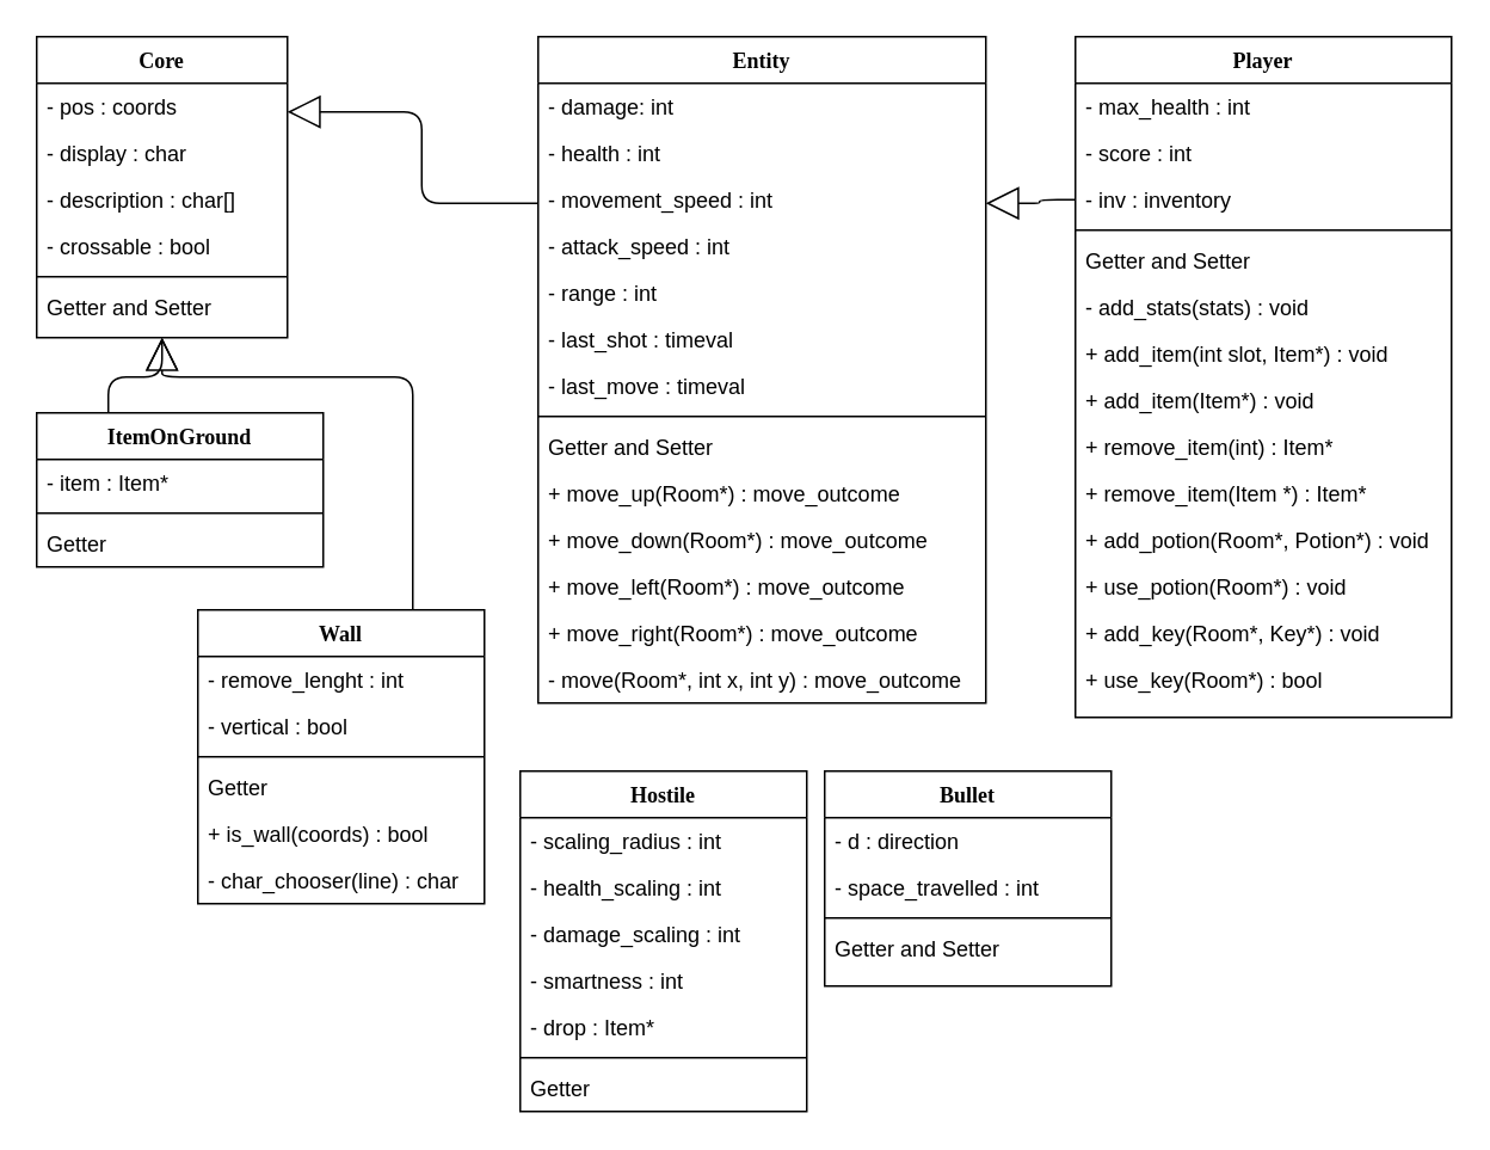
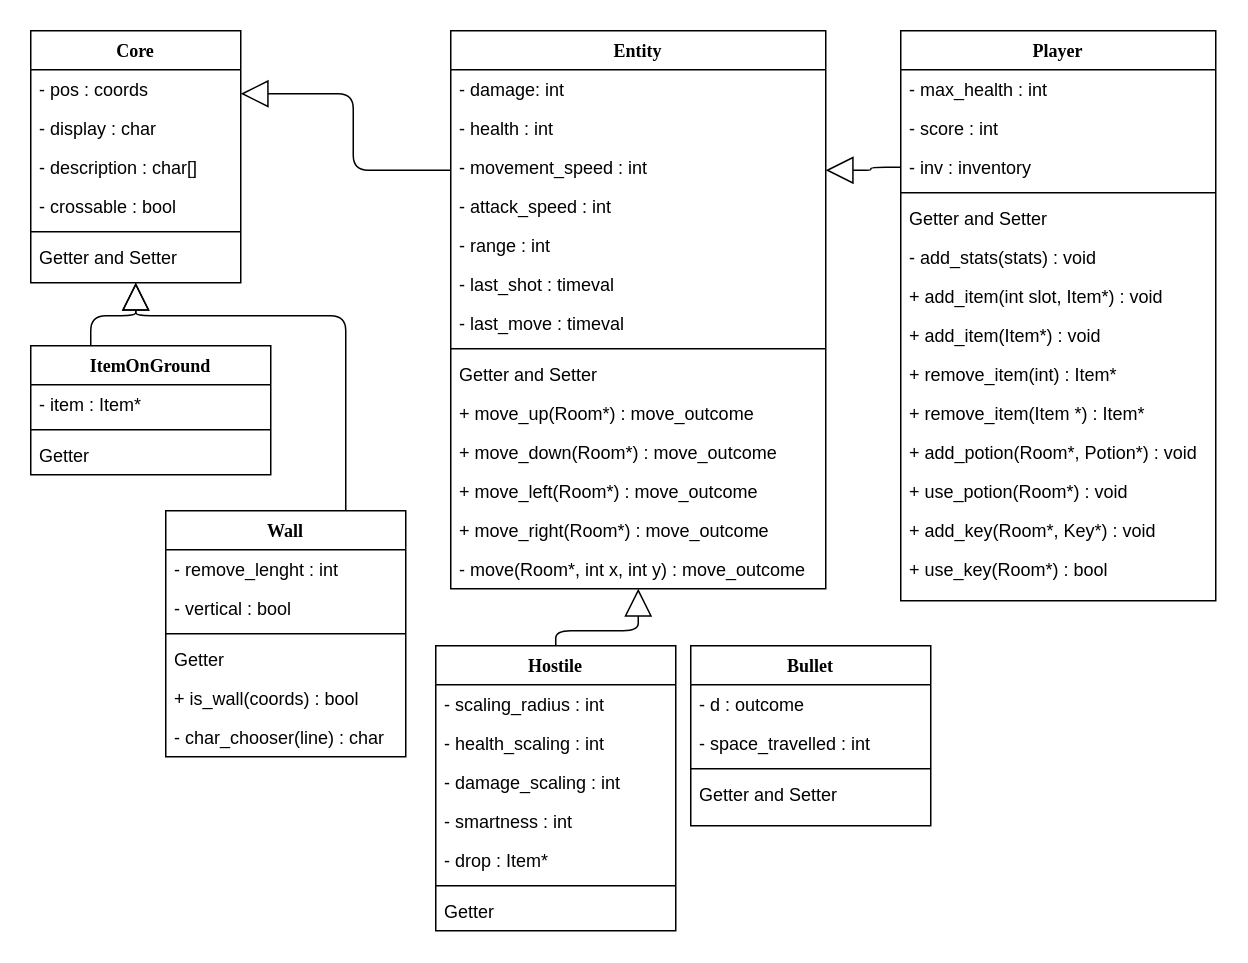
  <mxCell id="0" />
  <mxCell id="1" parent="0" />
  <mxCell id="2" value="Core" style="swimlane;fontStyle=1;align=center;verticalAlign=top;childLayout=stackLayout;horizontal=1;startSize=26;horizontalStack=0;resizeParent=1;resizeLast=0;collapsible=1;marginBottom=0;rounded=0;shadow=0;strokeWidth=1;fontFamily=Verdana;" parent="1" vertex="1"><mxGeometry width="140" height="168" as="geometry" x="20" y="20"><mxRectangle x="230" y="140" width="160" height="26" as="alternateBounds" /></mxGeometry></mxCell>
  <mxCell id="3" value="- pos : coords" style="text;align=left;verticalAlign=top;spacingLeft=4;spacingRight=4;overflow=hidden;rotatable=0;points=[[0,0.5],[1,0.5]];portConstraint=eastwest;" parent="2" vertex="1"><mxGeometry y="26" width="140" height="26" as="geometry" /></mxCell>
  <mxCell id="4" value="- display : char" style="text;align=left;verticalAlign=top;spacingLeft=4;spacingRight=4;overflow=hidden;rotatable=0;points=[[0,0.5],[1,0.5]];portConstraint=eastwest;rounded=0;shadow=0;html=0;" parent="2" vertex="1"><mxGeometry y="52" width="140" height="26" as="geometry" /></mxCell>
  <mxCell id="5" value="- description : char[]" style="text;align=left;verticalAlign=top;spacingLeft=4;spacingRight=4;overflow=hidden;rotatable=0;points=[[0,0.5],[1,0.5]];portConstraint=eastwest;rounded=0;shadow=0;html=0;" parent="2" vertex="1"><mxGeometry y="78" width="140" height="26" as="geometry" /></mxCell>
  <mxCell id="6" value="- crossable : bool" style="text;align=left;verticalAlign=top;spacingLeft=4;spacingRight=4;overflow=hidden;rotatable=0;points=[[0,0.5],[1,0.5]];portConstraint=eastwest;rounded=0;shadow=0;html=0;" parent="2" vertex="1"><mxGeometry y="104" width="140" height="26" as="geometry" /></mxCell>
  <mxCell id="7" value="" style="line;html=1;strokeWidth=1;align=left;verticalAlign=middle;spacingTop=-1;spacingLeft=3;spacingRight=3;rotatable=0;labelPosition=right;points=[];portConstraint=eastwest;" parent="2" vertex="1"><mxGeometry y="130" width="140" height="8" as="geometry" /></mxCell>
  <mxCell id="8" value="Getter and Setter" style="text;align=left;verticalAlign=top;spacingLeft=4;spacingRight=4;overflow=hidden;rotatable=0;points=[[0,0.5],[1,0.5]];portConstraint=eastwest;" parent="2" vertex="1"><mxGeometry y="138" width="140" height="26" as="geometry" /></mxCell>
  <mxCell id="9" style="edgeStyle=orthogonalEdgeStyle;rounded=1;orthogonalLoop=1;jettySize=auto;html=1;entryX=1;entryY=0.25;entryDx=0;entryDy=0;labelBackgroundColor=none;endArrow=block;fontSize=12;fontFamily=Verdana;startFill=0;startSize=8;endFill=0;endSize=16;exitX=0;exitY=0.25;exitDx=0;exitDy=0;" edge="1" parent="1" source="10" target="2"><mxGeometry relative="1" as="geometry" /></mxCell>
  <mxCell id="10" value="Entity" style="swimlane;fontStyle=1;align=center;verticalAlign=top;childLayout=stackLayout;horizontal=1;startSize=26;horizontalStack=0;resizeParent=1;resizeLast=0;collapsible=1;marginBottom=0;rounded=0;shadow=0;strokeWidth=1;fontFamily=Verdana;" parent="1" vertex="1"><mxGeometry x="300" width="250" height="372" as="geometry" y="20"><mxRectangle x="130" y="380" width="160" height="26" as="alternateBounds" /></mxGeometry></mxCell>
  <mxCell id="11" value="- damage: int" style="text;align=left;verticalAlign=top;spacingLeft=4;spacingRight=4;overflow=hidden;rotatable=0;points=[[0,0.5],[1,0.5]];portConstraint=eastwest;rounded=0;shadow=0;html=0;" parent="10" vertex="1"><mxGeometry y="26" width="250" height="26" as="geometry" /></mxCell>
  <mxCell id="12" value="- health : int" style="text;align=left;verticalAlign=top;spacingLeft=4;spacingRight=4;overflow=hidden;rotatable=0;points=[[0,0.5],[1,0.5]];portConstraint=eastwest;rounded=0;shadow=0;html=0;" parent="10" vertex="1"><mxGeometry y="52" width="250" height="26" as="geometry" /></mxCell>
  <mxCell id="13" value="- movement_speed : int" style="text;align=left;verticalAlign=top;spacingLeft=4;spacingRight=4;overflow=hidden;rotatable=0;points=[[0,0.5],[1,0.5]];portConstraint=eastwest;rounded=0;shadow=0;html=0;" parent="10" vertex="1"><mxGeometry y="78" width="250" height="26" as="geometry" /></mxCell>
  <mxCell id="14" value="- attack_speed : int" style="text;align=left;verticalAlign=top;spacingLeft=4;spacingRight=4;overflow=hidden;rotatable=0;points=[[0,0.5],[1,0.5]];portConstraint=eastwest;rounded=0;shadow=0;html=0;" parent="10" vertex="1"><mxGeometry y="104" width="250" height="26" as="geometry" /></mxCell>
  <mxCell id="15" value="- range : int" style="text;align=left;verticalAlign=top;spacingLeft=4;spacingRight=4;overflow=hidden;rotatable=0;points=[[0,0.5],[1,0.5]];portConstraint=eastwest;rounded=0;shadow=0;html=0;" parent="10" vertex="1"><mxGeometry y="130" width="250" height="26" as="geometry" /></mxCell>
  <mxCell id="16" value="- last_shot : timeval" style="text;align=left;verticalAlign=top;spacingLeft=4;spacingRight=4;overflow=hidden;rotatable=0;points=[[0,0.5],[1,0.5]];portConstraint=eastwest;rounded=0;shadow=0;html=0;" parent="10" vertex="1"><mxGeometry y="156" width="250" height="26" as="geometry" /></mxCell>
  <mxCell id="17" value="- last_move : timeval" style="text;align=left;verticalAlign=top;spacingLeft=4;spacingRight=4;overflow=hidden;rotatable=0;points=[[0,0.5],[1,0.5]];portConstraint=eastwest;rounded=0;shadow=0;html=0;" parent="10" vertex="1"><mxGeometry y="182" width="250" height="26" as="geometry" /></mxCell>
  <mxCell id="18" value="" style="line;html=1;strokeWidth=1;align=left;verticalAlign=middle;spacingTop=-1;spacingLeft=3;spacingRight=3;rotatable=0;labelPosition=right;points=[];portConstraint=eastwest;" parent="10" vertex="1"><mxGeometry y="208" width="250" height="8" as="geometry" /></mxCell>
  <mxCell id="19" value="Getter and Setter" style="text;align=left;verticalAlign=top;spacingLeft=4;spacingRight=4;overflow=hidden;rotatable=0;points=[[0,0.5],[1,0.5]];portConstraint=eastwest;" parent="10" vertex="1"><mxGeometry y="216" width="250" height="26" as="geometry" /></mxCell>
  <mxCell id="20" value="+ move_up(Room*) : move_outcome" style="text;align=left;verticalAlign=top;spacingLeft=4;spacingRight=4;overflow=hidden;rotatable=0;points=[[0,0.5],[1,0.5]];portConstraint=eastwest;fontStyle=0" parent="10" vertex="1"><mxGeometry y="242" width="250" height="26" as="geometry" /></mxCell>
  <mxCell id="21" value="+ move_down(Room*) : move_outcome        " style="text;align=left;verticalAlign=top;spacingLeft=4;spacingRight=4;overflow=hidden;rotatable=0;points=[[0,0.5],[1,0.5]];portConstraint=eastwest;fontStyle=0" parent="10" vertex="1"><mxGeometry y="268" width="250" height="26" as="geometry" /></mxCell>
  <mxCell id="22" value="+ move_left(Room*) : move_outcome" style="text;align=left;verticalAlign=top;spacingLeft=4;spacingRight=4;overflow=hidden;rotatable=0;points=[[0,0.5],[1,0.5]];portConstraint=eastwest;fontStyle=0" parent="10" vertex="1"><mxGeometry y="294" width="250" height="26" as="geometry" /></mxCell>
  <mxCell id="23" value="+ move_right(Room*) : move_outcome" style="text;align=left;verticalAlign=top;spacingLeft=4;spacingRight=4;overflow=hidden;rotatable=0;points=[[0,0.5],[1,0.5]];portConstraint=eastwest;fontStyle=0" parent="10" vertex="1"><mxGeometry y="320" width="250" height="26" as="geometry" /></mxCell>
  <mxCell id="24" value="- move(Room*, int x, int y) : move_outcome" style="text;align=left;verticalAlign=top;spacingLeft=4;spacingRight=4;overflow=hidden;rotatable=0;points=[[0,0.5],[1,0.5]];portConstraint=eastwest;fontStyle=0" parent="10" vertex="1"><mxGeometry y="346" width="250" height="26" as="geometry" /></mxCell>
- <mxCell id="25" style="edgeStyle=orthogonalEdgeStyle;rounded=1;orthogonalLoop=1;jettySize=auto;html=1;exitX=0.25;exitY=0;exitDx=0;exitDy=0;entryX=0.5;entryY=1;entryDx=0;entryDy=0;fontFamily=Verdana;startArrow=none;startFill=0;endArrow=open;endFill=0;labelBackgroundColor=none;fontSize=12;startSize=8;endSize=16;" edge="1" parent="1" source="26" target="2"><mxGeometry relative="1" as="geometry" /></mxCell>
+ <mxCell id="25" style="edgeStyle=orthogonalEdgeStyle;rounded=1;orthogonalLoop=1;jettySize=auto;html=1;exitX=0.25;exitY=0;exitDx=0;exitDy=0;entryX=0.5;entryY=1;entryDx=0;entryDy=0;fontFamily=Verdana;startArrow=none;startFill=0;endArrow=block;endFill=0;labelBackgroundColor=none;fontSize=12;startSize=8;endSize=16;" edge="1" parent="1" source="26" target="2"><mxGeometry relative="1" as="geometry" /></mxCell>
  <mxCell id="26" value="ItemOnGround" style="swimlane;fontStyle=1;align=center;verticalAlign=top;childLayout=stackLayout;horizontal=1;startSize=26;horizontalStack=0;resizeParent=1;resizeLast=0;collapsible=1;marginBottom=0;rounded=0;shadow=0;strokeWidth=1;fontFamily=Verdana;" parent="1" vertex="1"><mxGeometry y="230" width="160" height="86" as="geometry" x="20"><mxRectangle x="340" y="380" width="170" height="26" as="alternateBounds" /></mxGeometry></mxCell>
  <mxCell id="27" value="- item : Item*" style="text;align=left;verticalAlign=top;spacingLeft=4;spacingRight=4;overflow=hidden;rotatable=0;points=[[0,0.5],[1,0.5]];portConstraint=eastwest;" parent="26" vertex="1"><mxGeometry y="26" width="160" height="26" as="geometry" /></mxCell>
  <mxCell id="28" value="" style="line;html=1;strokeWidth=1;align=left;verticalAlign=middle;spacingTop=-1;spacingLeft=3;spacingRight=3;rotatable=0;labelPosition=right;points=[];portConstraint=eastwest;" parent="26" vertex="1"><mxGeometry y="52" width="160" height="8" as="geometry" /></mxCell>
  <mxCell id="29" value="Getter" style="text;align=left;verticalAlign=top;spacingLeft=4;spacingRight=4;overflow=hidden;rotatable=0;points=[[0,0.5],[1,0.5]];portConstraint=eastwest;" parent="26" vertex="1"><mxGeometry y="60" width="160" height="26" as="geometry" /></mxCell>
  <mxCell id="30" style="edgeStyle=orthogonalEdgeStyle;rounded=1;orthogonalLoop=1;jettySize=auto;html=1;exitX=0.75;exitY=0;exitDx=0;exitDy=0;entryX=0.5;entryY=1;entryDx=0;entryDy=0;fontFamily=Verdana;startArrow=none;startFill=0;endArrow=block;endFill=0;labelBackgroundColor=none;fontSize=12;startSize=8;endSize=16;" edge="1" parent="1" source="31" target="2"><mxGeometry relative="1" as="geometry"><Array as="points"><mxPoint x="230" y="210" /><mxPoint x="90" y="210" /></Array></mxGeometry></mxCell>
  <mxCell id="31" value="Wall" style="swimlane;fontStyle=1;align=center;verticalAlign=top;childLayout=stackLayout;horizontal=1;startSize=26;horizontalStack=0;resizeParent=1;resizeLast=0;collapsible=1;marginBottom=0;rounded=0;shadow=0;strokeWidth=1;fontFamily=Verdana;" parent="1" vertex="1"><mxGeometry x="110" y="340" width="160" height="164" as="geometry"><mxRectangle x="340" y="380" width="170" height="26" as="alternateBounds" /></mxGeometry></mxCell>
  <mxCell id="32" value="- remove_lenght : int" style="text;align=left;verticalAlign=top;spacingLeft=4;spacingRight=4;overflow=hidden;rotatable=0;points=[[0,0.5],[1,0.5]];portConstraint=eastwest;" parent="31" vertex="1"><mxGeometry y="26" width="160" height="26" as="geometry" /></mxCell>
  <mxCell id="33" value="- vertical : bool" style="text;align=left;verticalAlign=top;spacingLeft=4;spacingRight=4;overflow=hidden;rotatable=0;points=[[0,0.5],[1,0.5]];portConstraint=eastwest;" parent="31" vertex="1"><mxGeometry y="52" width="160" height="26" as="geometry" /></mxCell>
  <mxCell id="34" value="" style="line;html=1;strokeWidth=1;align=left;verticalAlign=middle;spacingTop=-1;spacingLeft=3;spacingRight=3;rotatable=0;labelPosition=right;points=[];portConstraint=eastwest;" parent="31" vertex="1"><mxGeometry y="78" width="160" height="8" as="geometry" /></mxCell>
  <mxCell id="35" value="Getter" style="text;align=left;verticalAlign=top;spacingLeft=4;spacingRight=4;overflow=hidden;rotatable=0;points=[[0,0.5],[1,0.5]];portConstraint=eastwest;" parent="31" vertex="1"><mxGeometry y="86" width="160" height="26" as="geometry" /></mxCell>
  <mxCell id="36" value="+ is_wall(coords) : bool" style="text;align=left;verticalAlign=top;spacingLeft=4;spacingRight=4;overflow=hidden;rotatable=0;points=[[0,0.5],[1,0.5]];portConstraint=eastwest;" parent="31" vertex="1"><mxGeometry y="112" width="160" height="26" as="geometry" /></mxCell>
  <mxCell id="37" value="- char_chooser(line) : char" style="text;align=left;verticalAlign=top;spacingLeft=4;spacingRight=4;overflow=hidden;rotatable=0;points=[[0,0.5],[1,0.5]];portConstraint=eastwest;" vertex="1" parent="31"><mxGeometry y="138" width="160" height="26" as="geometry" /></mxCell>
  <mxCell id="38" value="Bullet" style="swimlane;fontStyle=1;align=center;verticalAlign=top;childLayout=stackLayout;horizontal=1;startSize=26;horizontalStack=0;resizeParent=1;resizeLast=0;collapsible=1;marginBottom=0;rounded=0;shadow=0;strokeWidth=1;fontFamily=Verdana;" parent="1" vertex="1"><mxGeometry x="460" y="430" width="160" height="120" as="geometry"><mxRectangle x="340" y="380" width="170" height="26" as="alternateBounds" /></mxGeometry></mxCell>
- <mxCell id="39" value="- d : direction" style="text;align=left;verticalAlign=top;spacingLeft=4;spacingRight=4;overflow=hidden;rotatable=0;points=[[0,0.5],[1,0.5]];portConstraint=eastwest;" parent="38" vertex="1"><mxGeometry y="26" width="160" height="26" as="geometry" /></mxCell>
+ <mxCell id="39" value="- d : outcome" style="text;align=left;verticalAlign=top;spacingLeft=4;spacingRight=4;overflow=hidden;rotatable=0;points=[[0,0.5],[1,0.5]];portConstraint=eastwest;" parent="38" vertex="1"><mxGeometry y="26" width="160" height="26" as="geometry" /></mxCell>
  <mxCell id="40" value="- space_travelled : int" style="text;align=left;verticalAlign=top;spacingLeft=4;spacingRight=4;overflow=hidden;rotatable=0;points=[[0,0.5],[1,0.5]];portConstraint=eastwest;" parent="38" vertex="1"><mxGeometry y="52" width="160" height="26" as="geometry" /></mxCell>
  <mxCell id="41" value="" style="line;html=1;strokeWidth=1;align=left;verticalAlign=middle;spacingTop=-1;spacingLeft=3;spacingRight=3;rotatable=0;labelPosition=right;points=[];portConstraint=eastwest;" parent="38" vertex="1"><mxGeometry y="78" width="160" height="8" as="geometry" /></mxCell>
  <mxCell id="42" value="Getter and Setter" style="text;align=left;verticalAlign=top;spacingLeft=4;spacingRight=4;overflow=hidden;rotatable=0;points=[[0,0.5],[1,0.5]];portConstraint=eastwest;" parent="38" vertex="1"><mxGeometry y="86" width="160" height="26" as="geometry" /></mxCell>
+ <mxCell id="43" style="edgeStyle=orthogonalEdgeStyle;rounded=1;orthogonalLoop=1;jettySize=auto;html=1;exitX=0.5;exitY=0;exitDx=0;exitDy=0;entryX=0.5;entryY=1;entryDx=0;entryDy=0;fontFamily=Verdana;startArrow=none;startFill=0;endArrow=block;endFill=0;labelBackgroundColor=none;fontSize=12;startSize=8;endSize=16;" edge="1" parent="1" source="44" target="10"><mxGeometry relative="1" as="geometry"><Array as="points"><mxPoint x="370" y="420" /><mxPoint x="425" y="420" /></Array></mxGeometry></mxCell>
  <mxCell id="44" value="Hostile" style="swimlane;fontStyle=1;align=center;verticalAlign=top;childLayout=stackLayout;horizontal=1;startSize=26;horizontalStack=0;resizeParent=1;resizeLast=0;collapsible=1;marginBottom=0;rounded=0;shadow=0;strokeWidth=1;fontFamily=Verdana;" parent="1" vertex="1"><mxGeometry x="290" y="430" width="160" height="190" as="geometry"><mxRectangle x="340" y="380" width="170" height="26" as="alternateBounds" /></mxGeometry></mxCell>
  <mxCell id="45" value="- scaling_radius : int" style="text;align=left;verticalAlign=top;spacingLeft=4;spacingRight=4;overflow=hidden;rotatable=0;points=[[0,0.5],[1,0.5]];portConstraint=eastwest;" parent="44" vertex="1"><mxGeometry y="26" width="160" height="26" as="geometry" /></mxCell>
  <mxCell id="46" value="- health_scaling : int" style="text;align=left;verticalAlign=top;spacingLeft=4;spacingRight=4;overflow=hidden;rotatable=0;points=[[0,0.5],[1,0.5]];portConstraint=eastwest;" parent="44" vertex="1"><mxGeometry y="52" width="160" height="26" as="geometry" /></mxCell>
  <mxCell id="47" value="- damage_scaling : int" style="text;align=left;verticalAlign=top;spacingLeft=4;spacingRight=4;overflow=hidden;rotatable=0;points=[[0,0.5],[1,0.5]];portConstraint=eastwest;" parent="44" vertex="1"><mxGeometry y="78" width="160" height="26" as="geometry" /></mxCell>
  <mxCell id="48" value="- smartness : int" style="text;align=left;verticalAlign=top;spacingLeft=4;spacingRight=4;overflow=hidden;rotatable=0;points=[[0,0.5],[1,0.5]];portConstraint=eastwest;" parent="44" vertex="1"><mxGeometry y="104" width="160" height="26" as="geometry" /></mxCell>
  <mxCell id="49" value="- drop : Item*" style="text;align=left;verticalAlign=top;spacingLeft=4;spacingRight=4;overflow=hidden;rotatable=0;points=[[0,0.5],[1,0.5]];portConstraint=eastwest;" vertex="1" parent="44"><mxGeometry y="130" width="160" height="26" as="geometry" /></mxCell>
  <mxCell id="50" value="" style="line;html=1;strokeWidth=1;align=left;verticalAlign=middle;spacingTop=-1;spacingLeft=3;spacingRight=3;rotatable=0;labelPosition=right;points=[];portConstraint=eastwest;" parent="44" vertex="1"><mxGeometry y="156" width="160" height="8" as="geometry" /></mxCell>
  <mxCell id="51" value="Getter" style="text;align=left;verticalAlign=top;spacingLeft=4;spacingRight=4;overflow=hidden;rotatable=0;points=[[0,0.5],[1,0.5]];portConstraint=eastwest;" parent="44" vertex="1"><mxGeometry y="164" width="160" height="26" as="geometry" /></mxCell>
  <mxCell id="52" value="Player" style="swimlane;fontStyle=1;align=center;verticalAlign=top;childLayout=stackLayout;horizontal=1;startSize=26;horizontalStack=0;resizeParent=1;resizeLast=0;collapsible=1;marginBottom=0;rounded=0;shadow=0;strokeWidth=1;fontFamily=Verdana;" parent="1" vertex="1"><mxGeometry x="600" width="210" height="380" as="geometry" y="20"><mxRectangle x="340" y="380" width="170" height="26" as="alternateBounds" /></mxGeometry></mxCell>
  <mxCell id="53" value="- max_health : int" style="text;align=left;verticalAlign=top;spacingLeft=4;spacingRight=4;overflow=hidden;rotatable=0;points=[[0,0.5],[1,0.5]];portConstraint=eastwest;" parent="52" vertex="1"><mxGeometry y="26" width="210" height="26" as="geometry" /></mxCell>
  <mxCell id="54" value="- score : int" style="text;align=left;verticalAlign=top;spacingLeft=4;spacingRight=4;overflow=hidden;rotatable=0;points=[[0,0.5],[1,0.5]];portConstraint=eastwest;" parent="52" vertex="1"><mxGeometry y="52" width="210" height="26" as="geometry" /></mxCell>
  <mxCell id="55" value="- inv : inventory" style="text;align=left;verticalAlign=top;spacingLeft=4;spacingRight=4;overflow=hidden;rotatable=0;points=[[0,0.5],[1,0.5]];portConstraint=eastwest;" parent="52" vertex="1"><mxGeometry y="78" width="210" height="26" as="geometry" /></mxCell>
  <mxCell id="56" value="" style="line;html=1;strokeWidth=1;align=left;verticalAlign=middle;spacingTop=-1;spacingLeft=3;spacingRight=3;rotatable=0;labelPosition=right;points=[];portConstraint=eastwest;" parent="52" vertex="1"><mxGeometry y="104" width="210" height="8" as="geometry" /></mxCell>
  <mxCell id="57" value="Getter and Setter" style="text;align=left;verticalAlign=top;spacingLeft=4;spacingRight=4;overflow=hidden;rotatable=0;points=[[0,0.5],[1,0.5]];portConstraint=eastwest;" parent="52" vertex="1"><mxGeometry y="112" width="210" height="26" as="geometry" /></mxCell>
  <mxCell id="58" value="- add_stats(stats) : void" style="text;align=left;verticalAlign=top;spacingLeft=4;spacingRight=4;overflow=hidden;rotatable=0;points=[[0,0.5],[1,0.5]];portConstraint=eastwest;" parent="52" vertex="1"><mxGeometry y="138" width="210" height="26" as="geometry" /></mxCell>
  <mxCell id="59" value="+ add_item(int slot, Item*) : void" style="text;align=left;verticalAlign=top;spacingLeft=4;spacingRight=4;overflow=hidden;rotatable=0;points=[[0,0.5],[1,0.5]];portConstraint=eastwest;" parent="52" vertex="1"><mxGeometry y="164" width="210" height="26" as="geometry" /></mxCell>
  <mxCell id="60" value="+ add_item(Item*) : void" style="text;align=left;verticalAlign=top;spacingLeft=4;spacingRight=4;overflow=hidden;rotatable=0;points=[[0,0.5],[1,0.5]];portConstraint=eastwest;" parent="52" vertex="1"><mxGeometry y="190" width="210" height="26" as="geometry" /></mxCell>
  <mxCell id="61" value="+ remove_item(int) : Item*" style="text;align=left;verticalAlign=top;spacingLeft=4;spacingRight=4;overflow=hidden;rotatable=0;points=[[0,0.5],[1,0.5]];portConstraint=eastwest;" parent="52" vertex="1"><mxGeometry y="216" width="210" height="26" as="geometry" /></mxCell>
  <mxCell id="62" value="+ remove_item(Item *) : Item*" style="text;align=left;verticalAlign=top;spacingLeft=4;spacingRight=4;overflow=hidden;rotatable=0;points=[[0,0.5],[1,0.5]];portConstraint=eastwest;" parent="52" vertex="1"><mxGeometry y="242" width="210" height="26" as="geometry" /></mxCell>
  <mxCell id="63" value="+ add_potion(Room*, Potion*) : void" style="text;align=left;verticalAlign=top;spacingLeft=4;spacingRight=4;overflow=hidden;rotatable=0;points=[[0,0.5],[1,0.5]];portConstraint=eastwest;" parent="52" vertex="1"><mxGeometry y="268" width="210" height="26" as="geometry" /></mxCell>
  <mxCell id="64" value="+ use_potion(Room*) : void" style="text;align=left;verticalAlign=top;spacingLeft=4;spacingRight=4;overflow=hidden;rotatable=0;points=[[0,0.5],[1,0.5]];portConstraint=eastwest;" parent="52" vertex="1"><mxGeometry y="294" width="210" height="26" as="geometry" /></mxCell>
  <mxCell id="65" value="+ add_key(Room*, Key*) : void" style="text;align=left;verticalAlign=top;spacingLeft=4;spacingRight=4;overflow=hidden;rotatable=0;points=[[0,0.5],[1,0.5]];portConstraint=eastwest;" parent="52" vertex="1"><mxGeometry y="320" width="210" height="26" as="geometry" /></mxCell>
  <mxCell id="66" value="+ use_key(Room*) : bool" style="text;align=left;verticalAlign=top;spacingLeft=4;spacingRight=4;overflow=hidden;rotatable=0;points=[[0,0.5],[1,0.5]];portConstraint=eastwest;" parent="52" vertex="1"><mxGeometry y="346" width="210" height="26" as="geometry" /></mxCell>
  <mxCell id="67" style="edgeStyle=orthogonalEdgeStyle;rounded=1;orthogonalLoop=1;jettySize=auto;html=1;exitX=0;exitY=0.5;exitDx=0;exitDy=0;entryX=1;entryY=0.25;entryDx=0;entryDy=0;fontFamily=Verdana;startArrow=none;startFill=0;endArrow=block;endFill=0;labelBackgroundColor=none;fontSize=12;startSize=8;endSize=16;" edge="1" parent="1" source="55" target="10"><mxGeometry relative="1" as="geometry" /></mxCell>
